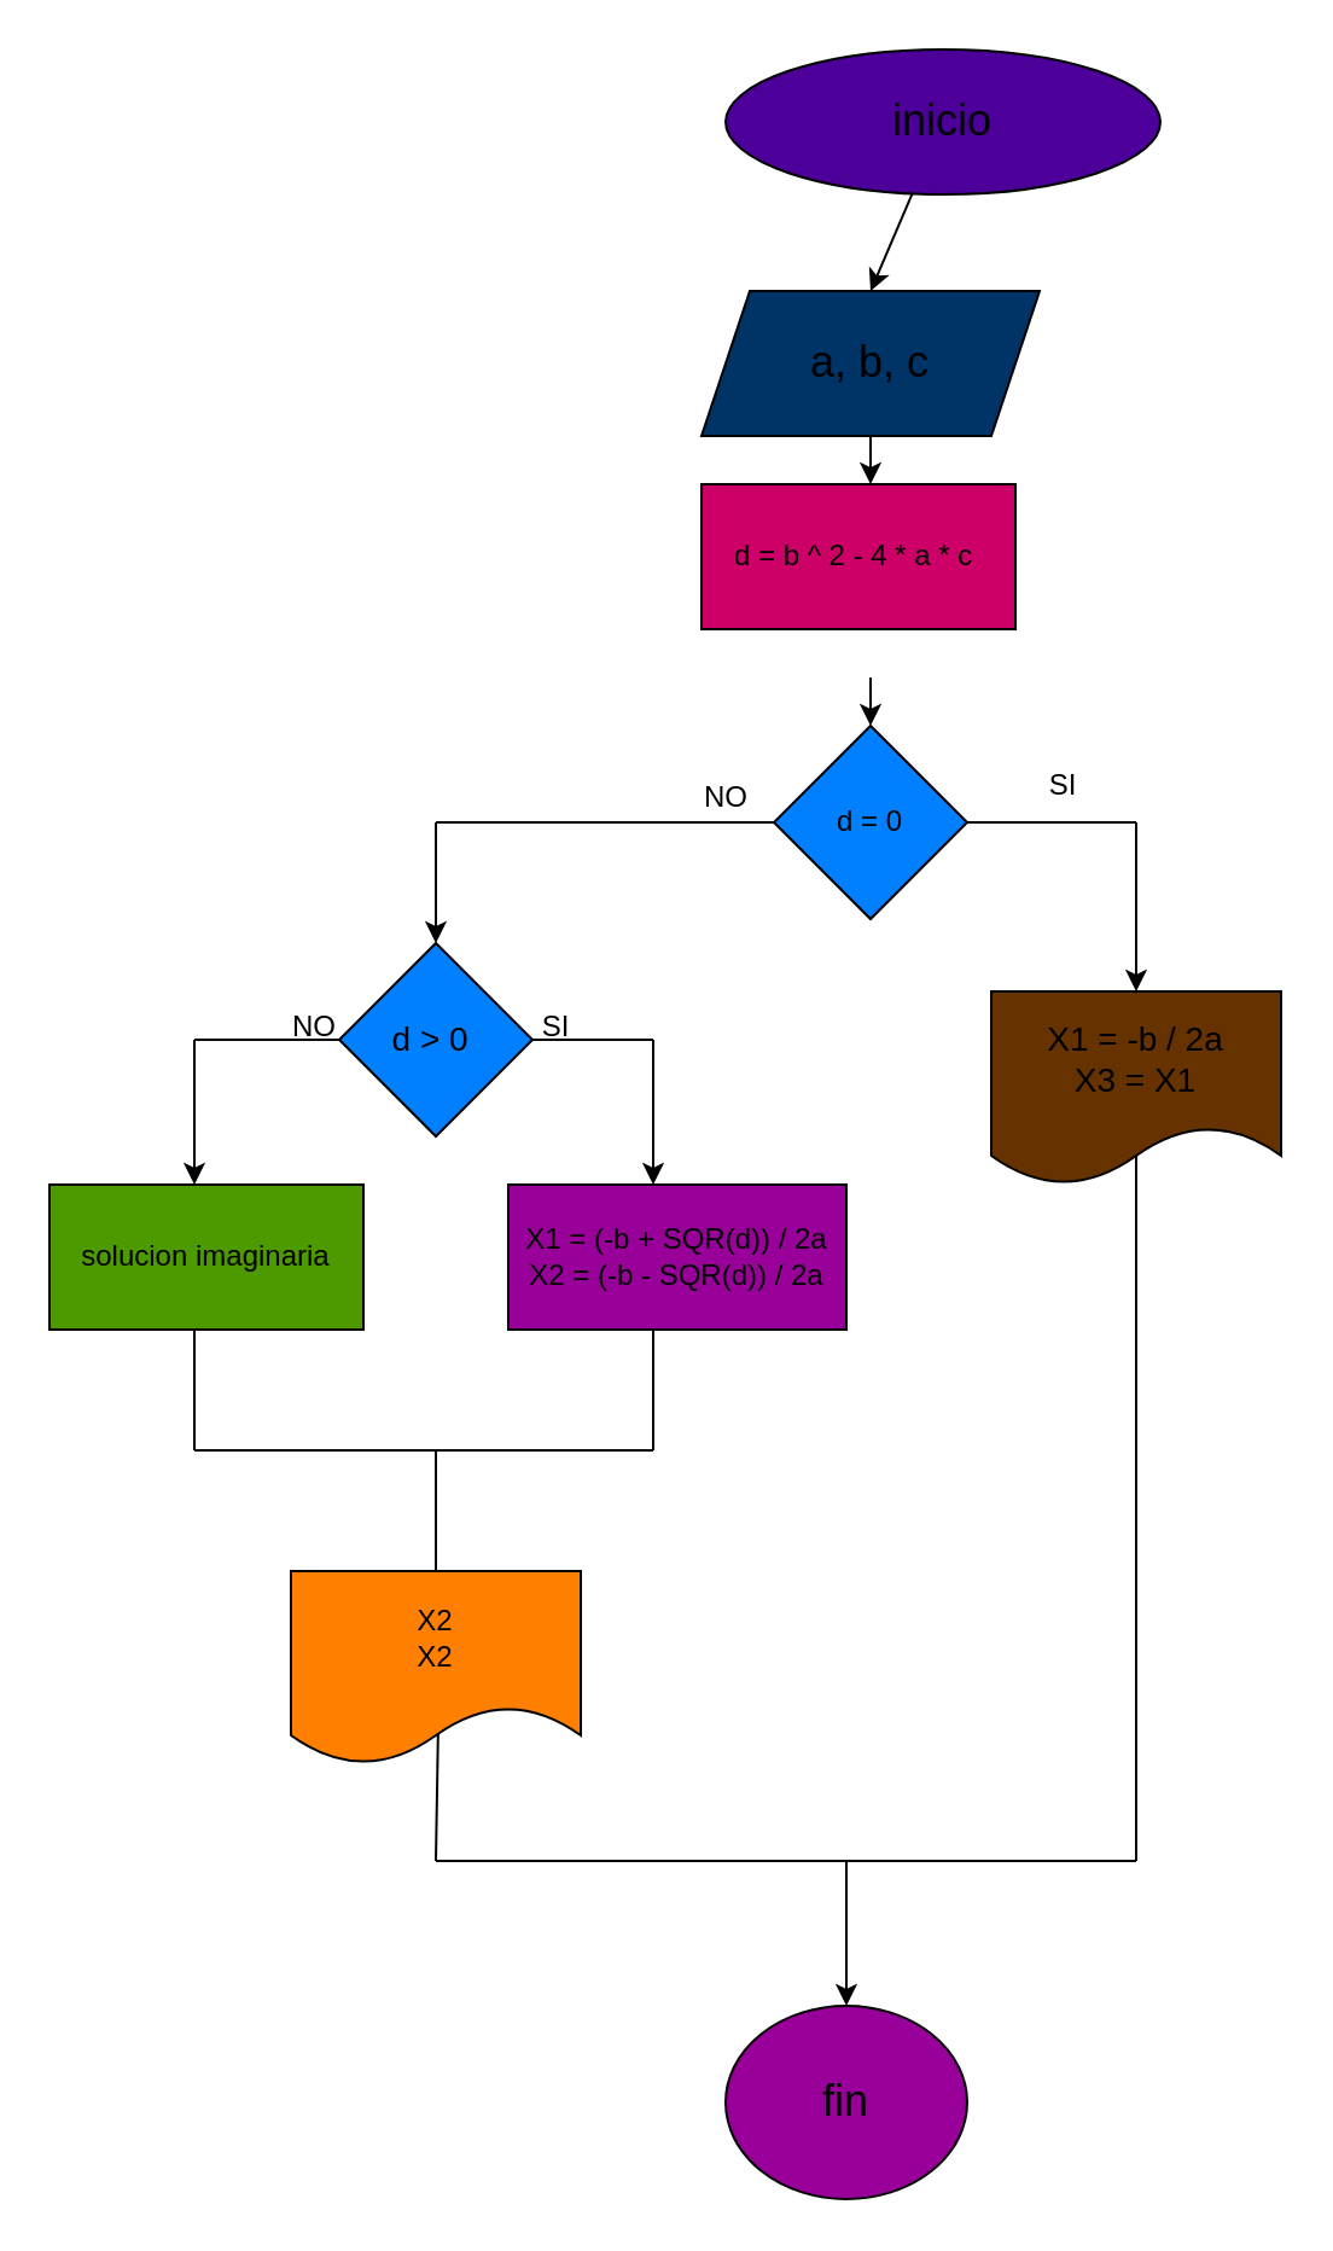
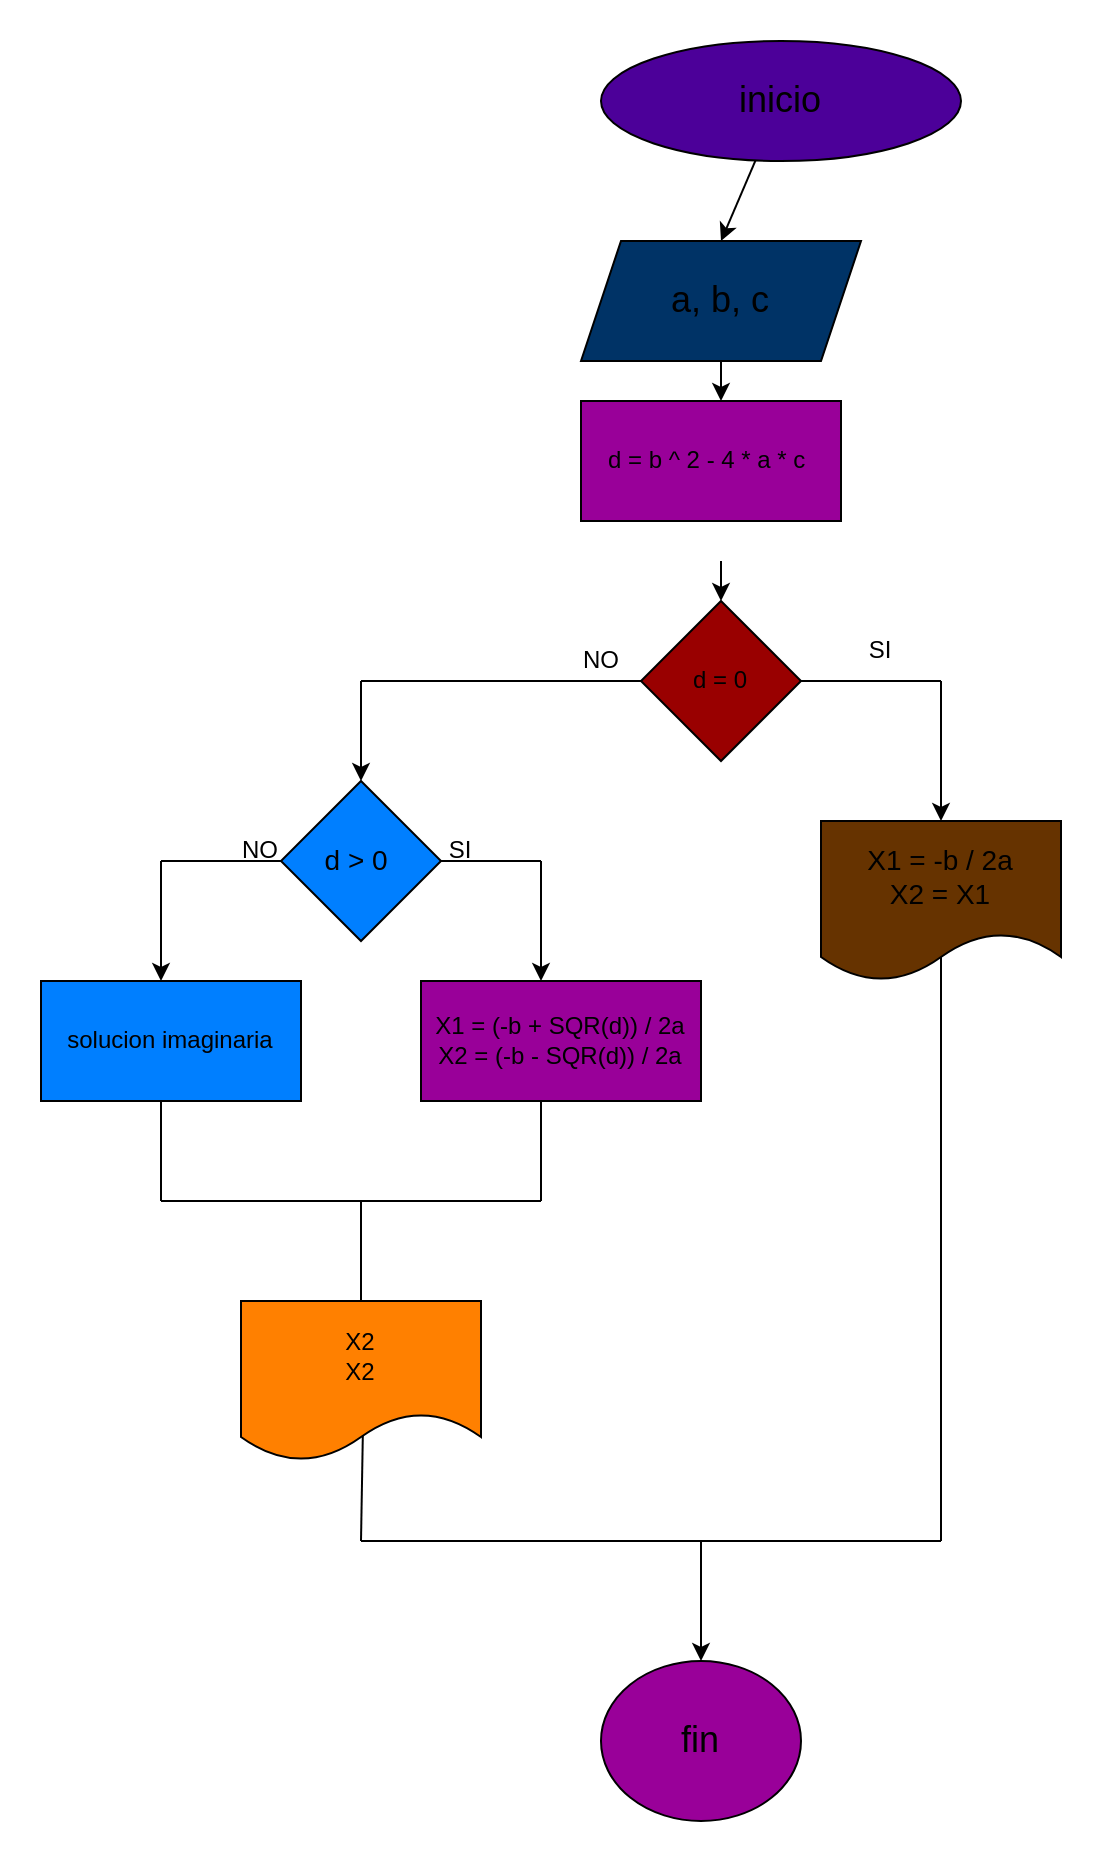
  <mxCell id="0" />
  <mxCell id="1" parent="0" />
  <mxCell id="2" value="" style="edgeStyle=none;html=1;" edge="1" parent="1" source="3"><mxGeometry relative="1" as="geometry"><mxPoint x="360" y="120" as="targetPoint" /></mxGeometry></mxCell>
  <mxCell id="3" value="&lt;font style=&quot;font-size: 18px;&quot;&gt;inicio&lt;/font&gt;" style="ellipse;whiteSpace=wrap;html=1;fillColor=#4C0099;" vertex="1" parent="1"><mxGeometry x="300" y="20" width="180" height="60" as="geometry" /></mxCell>
  <mxCell id="4" value="" style="edgeStyle=none;html=1;" edge="1" parent="1"><mxGeometry relative="1" as="geometry"><mxPoint x="360" y="300" as="targetPoint" /><mxPoint x="360" y="280" as="sourcePoint" /></mxGeometry></mxCell>
  <mxCell id="5" value="&lt;span style=&quot;font-size: 18px;&quot;&gt;a, b, c&lt;/span&gt;" style="shape=parallelogram;perimeter=parallelogramPerimeter;whiteSpace=wrap;html=1;fixedSize=1;fillColor=#003366;" vertex="1" parent="1"><mxGeometry x="290" y="120" width="140" height="60" as="geometry" /></mxCell>
  <mxCell id="6" value="" style="endArrow=none;html=1;exitX=1;exitY=0.5;exitDx=0;exitDy=0;" edge="1" parent="1"><mxGeometry width="50" height="50" relative="1" as="geometry"><mxPoint x="400" y="340" as="sourcePoint" /><mxPoint x="470" y="340" as="targetPoint" /></mxGeometry></mxCell>
  <mxCell id="7" value="" style="endArrow=classic;html=1;" edge="1" parent="1"><mxGeometry width="50" height="50" relative="1" as="geometry"><mxPoint x="470" y="340" as="sourcePoint" /><mxPoint x="470" y="410" as="targetPoint" /></mxGeometry></mxCell>
  <mxCell id="8" value="" style="endArrow=none;html=1;exitX=0;exitY=0.5;exitDx=0;exitDy=0;" edge="1" parent="1"><mxGeometry width="50" height="50" relative="1" as="geometry"><mxPoint x="320" y="340" as="sourcePoint" /><mxPoint x="180" y="340" as="targetPoint" /></mxGeometry></mxCell>
  <mxCell id="9" value="" style="endArrow=classic;html=1;entryX=0.5;entryY=0;entryDx=0;entryDy=0;" edge="1" parent="1" target="15"><mxGeometry width="50" height="50" relative="1" as="geometry"><mxPoint x="180" y="340" as="sourcePoint" /><mxPoint x="230" y="410" as="targetPoint" /></mxGeometry></mxCell>
  <mxCell id="10" value="" style="endArrow=none;html=1;entryX=0.5;entryY=1;entryDx=0;entryDy=0;" edge="1" parent="1"><mxGeometry width="50" height="50" relative="1" as="geometry"><mxPoint x="470" y="770" as="sourcePoint" /><mxPoint x="470" y="470" as="targetPoint" /></mxGeometry></mxCell>
  <mxCell id="11" value="" style="edgeStyle=none;html=1;" edge="1" parent="1"><mxGeometry relative="1" as="geometry"><mxPoint x="350" y="770" as="sourcePoint" /><mxPoint x="350" y="830" as="targetPoint" /></mxGeometry></mxCell>
  <mxCell id="12" value="&lt;font style=&quot;font-size: 18px;&quot;&gt;fin&lt;/font&gt;" style="ellipse;whiteSpace=wrap;html=1;fillColor=#990099;" vertex="1" parent="1"><mxGeometry x="300" y="830" width="100" height="80" as="geometry" /></mxCell>
- <mxCell id="13" value="d = 0" style="rhombus;whiteSpace=wrap;html=1;fillColor=#007fff;" vertex="1" parent="1"><mxGeometry x="320" y="300" width="80" height="80" as="geometry" /></mxCell>
+ <mxCell id="13" value="d = 0" style="rhombus;whiteSpace=wrap;html=1;fillColor=#990000;" vertex="1" parent="1"><mxGeometry x="320" y="300" width="80" height="80" as="geometry" /></mxCell>
  <mxCell id="14" value="SI" style="text;html=1;strokeColor=none;fillColor=none;align=center;verticalAlign=middle;whiteSpace=wrap;rounded=0;" vertex="1" parent="1"><mxGeometry x="410" y="310" width="60" height="30" as="geometry" /></mxCell>
  <mxCell id="15" value="d &amp;gt; 0&amp;nbsp;" style="rhombus;whiteSpace=wrap;html=1;fontSize=14;fillColor=#007FFF;" vertex="1" parent="1"><mxGeometry x="140" y="390" width="80" height="80" as="geometry" /></mxCell>
- <mxCell id="16" value="X1 = -b / 2a&lt;br&gt;X3 = X1" style="shape=document;whiteSpace=wrap;html=1;boundedLbl=1;fontSize=14;fillColor=#663300;" vertex="1" parent="1"><mxGeometry x="410" y="410" width="120" height="80" as="geometry" /></mxCell>
+ <mxCell id="16" value="X1 = -b / 2a&lt;br&gt;X2 = X1" style="shape=document;whiteSpace=wrap;html=1;boundedLbl=1;fontSize=14;fillColor=#663300;" vertex="1" parent="1"><mxGeometry x="410" y="410" width="120" height="80" as="geometry" /></mxCell>
  <mxCell id="17" value="" style="endArrow=none;html=1;startArrow=none;entryX=1;entryY=0.5;entryDx=0;entryDy=0;entryPerimeter=0;" edge="1" parent="1" target="15"><mxGeometry width="50" height="50" relative="1" as="geometry"><mxPoint x="270" y="430" as="sourcePoint" /><mxPoint x="230" y="430" as="targetPoint" /></mxGeometry></mxCell>
  <mxCell id="18" value="" style="endArrow=classic;html=1;" edge="1" parent="1"><mxGeometry width="50" height="50" relative="1" as="geometry"><mxPoint x="270" y="430" as="sourcePoint" /><mxPoint x="270" y="490" as="targetPoint" /></mxGeometry></mxCell>
  <mxCell id="19" value="X1 = (-b + SQR(d)) / 2a&lt;br&gt;X2 = (-b - SQR(d)) / 2a" style="rounded=0;whiteSpace=wrap;html=1;fillColor=#990099;" vertex="1" parent="1"><mxGeometry x="210" y="490" width="140" height="60" as="geometry" /></mxCell>
  <mxCell id="20" value="" style="endArrow=none;html=1;exitX=0;exitY=0.5;exitDx=0;exitDy=0;" edge="1" parent="1" source="15"><mxGeometry width="50" height="50" relative="1" as="geometry"><mxPoint x="460" y="530" as="sourcePoint" /><mxPoint x="80" y="430" as="targetPoint" /></mxGeometry></mxCell>
  <mxCell id="21" value="" style="endArrow=classic;html=1;" edge="1" parent="1"><mxGeometry width="50" height="50" relative="1" as="geometry"><mxPoint x="80" y="430" as="sourcePoint" /><mxPoint x="80" y="490" as="targetPoint" /></mxGeometry></mxCell>
- <mxCell id="22" value="solucion imaginaria" style="rounded=0;whiteSpace=wrap;html=1;fillColor=#4D9900;" vertex="1" parent="1"><mxGeometry x="20" y="490" width="130" height="60" as="geometry" /></mxCell>
+ <mxCell id="22" value="solucion imaginaria" style="rounded=0;whiteSpace=wrap;html=1;fillColor=#007fff;" vertex="1" parent="1"><mxGeometry x="20" y="490" width="130" height="60" as="geometry" /></mxCell>
  <mxCell id="23" value="" style="endArrow=none;html=1;" edge="1" parent="1"><mxGeometry width="50" height="50" relative="1" as="geometry"><mxPoint x="80" y="550" as="sourcePoint" /><mxPoint x="80" y="600" as="targetPoint" /></mxGeometry></mxCell>
  <mxCell id="24" value="" style="endArrow=none;html=1;" edge="1" parent="1"><mxGeometry width="50" height="50" relative="1" as="geometry"><mxPoint x="270" y="550" as="sourcePoint" /><mxPoint x="270" y="600" as="targetPoint" /></mxGeometry></mxCell>
  <mxCell id="25" value="" style="endArrow=none;html=1;" edge="1" parent="1"><mxGeometry width="50" height="50" relative="1" as="geometry"><mxPoint x="80" y="600" as="sourcePoint" /><mxPoint x="270" y="600" as="targetPoint" /></mxGeometry></mxCell>
  <mxCell id="26" value="" style="endArrow=none;html=1;entryX=0.5;entryY=0;entryDx=0;entryDy=0;" edge="1" parent="1" target="32"><mxGeometry width="50" height="50" relative="1" as="geometry"><mxPoint x="180" y="600" as="sourcePoint" /><mxPoint x="180" y="640" as="targetPoint" /></mxGeometry></mxCell>
  <mxCell id="27" value="" style="endArrow=none;html=1;" edge="1" parent="1"><mxGeometry width="50" height="50" relative="1" as="geometry"><mxPoint x="180" y="770" as="sourcePoint" /><mxPoint x="470" y="770" as="targetPoint" /></mxGeometry></mxCell>
  <mxCell id="28" value="SI" style="text;html=1;strokeColor=none;fillColor=none;align=center;verticalAlign=middle;whiteSpace=wrap;rounded=0;" vertex="1" parent="1"><mxGeometry x="200" y="415" width="60" height="20" as="geometry" /></mxCell>
  <mxCell id="29" value="NO" style="text;html=1;strokeColor=none;fillColor=none;align=center;verticalAlign=middle;whiteSpace=wrap;rounded=0;" vertex="1" parent="1"><mxGeometry x="100" y="410" width="60" height="30" as="geometry" /></mxCell>
  <mxCell id="30" value="" style="endArrow=none;html=1;entryX=0.425;entryY=0.9;entryDx=0;entryDy=0;entryPerimeter=0;" edge="1" parent="1"><mxGeometry width="50" height="50" relative="1" as="geometry"><mxPoint x="180" y="770" as="sourcePoint" /><mxPoint x="181" y="712" as="targetPoint" /></mxGeometry></mxCell>
  <mxCell id="31" value="NO" style="text;html=1;align=center;verticalAlign=middle;resizable=0;points=[];autosize=1;strokeColor=none;fillColor=none;" vertex="1" parent="1"><mxGeometry x="280" y="315" width="40" height="30" as="geometry" /></mxCell>
  <mxCell id="32" value="X2&lt;br&gt;X2" style="shape=document;whiteSpace=wrap;html=1;boundedLbl=1;fillColor=#FF8000;" vertex="1" parent="1"><mxGeometry x="120" y="650" width="120" height="80" as="geometry" /></mxCell>
  <mxCell id="33" value="" style="endArrow=classic;html=1;exitX=0.5;exitY=1;exitDx=0;exitDy=0;" edge="1" parent="1" source="5"><mxGeometry width="50" height="50" relative="1" as="geometry"><mxPoint x="460" y="330" as="sourcePoint" /><mxPoint x="360" y="200" as="targetPoint" /></mxGeometry></mxCell>
- <mxCell id="34" value="d = b ^ 2 - 4 * a * c&amp;nbsp;" style="rounded=0;whiteSpace=wrap;html=1;fillColor=#CC0066;" vertex="1" parent="1"><mxGeometry x="290" y="200" width="130" height="60" as="geometry" /></mxCell>
+ <mxCell id="34" value="d = b ^ 2 - 4 * a * c&amp;nbsp;" style="rounded=0;whiteSpace=wrap;html=1;fillColor=#990099;" vertex="1" parent="1"><mxGeometry x="290" y="200" width="130" height="60" as="geometry" /></mxCell>
